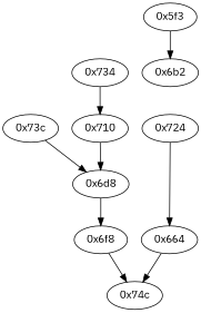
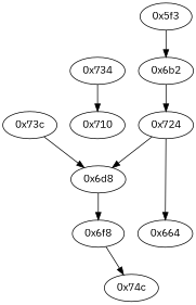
  strict digraph {
    fontname="IBM Plex Sans"
    node [fontname="IBM Plex Sans" opcode="[u'ldr', u'b']"]
    edge [fontname="IBM Plex Sans"]
    "0x710" [opcode="[u'ldr', u'add', u'str', u'ldr', u'b']"]
    "0x73c" [opcode="[u'ldr', u'ldr', u'mov', u'b']"]
    "0x6d8" [opcode="[u'str', u'str', u'ldr', u'ldr', u'ldr', u'cmp', u'mov', u'b']"]
    "0x6f8" [opcode="[u'ldr', u'ldr', u'add', u'str', u'ldr', u'b']"]
    n5 [label="0x6b2"]
    "0x724" [opcode="[u'mov', u'mov', u'mov', u'b']"]
    "0x664" [opcode="[u'ldr', u'mov', u'bl', u'ldr', u'b']"]
    "0x734"
    "0x74c" [opcode="[u'mov', u'sub', u'pop']"]
    n10 [label="0x5f3" opcode="[u'push', u'add', u'sub', u'ldr', u'mov', u'ldr', u'ldr', u'add', u'b']"]
    "0x73c" -> "0x6d8"
    "0x6d8" -> "0x6f8"
    "0x6f8" -> "0x74c"
-   "0x710" -> "0x6d8"
+   n5 -> "0x724"
+   "0x724" -> "0x6d8"
    "0x724" -> "0x664"
-   "0x664" -> "0x74c"
    "0x734" -> "0x710"
    n10 -> n5
  }
